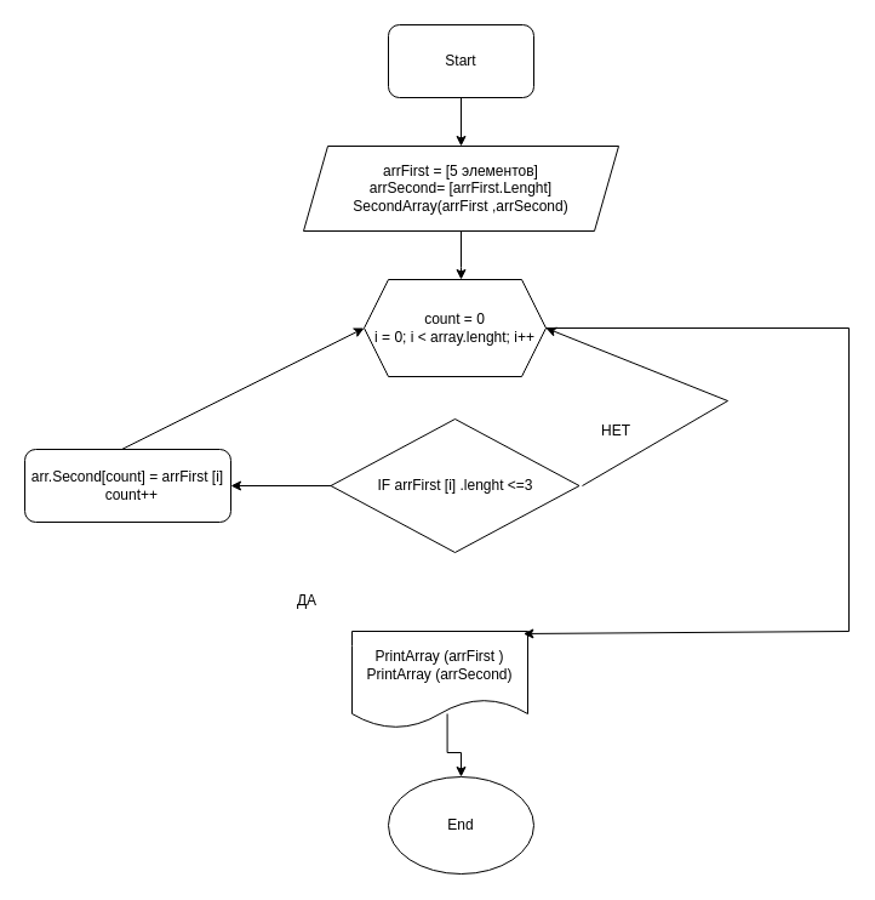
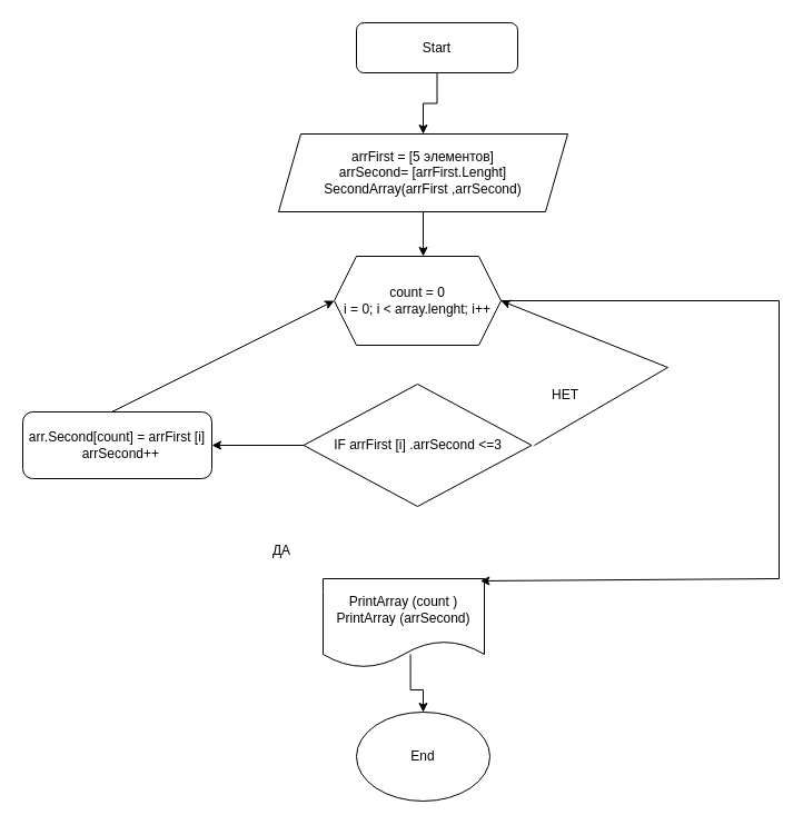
  <mxCell id="0" />
  <mxCell id="1" parent="0" />
  <mxCell id="2" value="" style="edgeStyle=orthogonalEdgeStyle;rounded=0;orthogonalLoop=1;jettySize=auto;html=1;" edge="1" parent="1" source="3" target="5"><mxGeometry relative="1" as="geometry" /></mxCell>
- <mxCell id="3" value="Start" style="rounded=1;whiteSpace=wrap;html=1;" vertex="1" parent="1"><mxGeometry x="320" y="20" width="120" height="60" as="geometry" /></mxCell>
+ <mxCell id="3" value="Start" style="rounded=1;whiteSpace=wrap;html=1;" vertex="1" parent="1"><mxGeometry x="320" y="20" width="145" height="45" as="geometry" /></mxCell>
  <mxCell id="4" value="" style="edgeStyle=orthogonalEdgeStyle;rounded=0;orthogonalLoop=1;jettySize=auto;html=1;" edge="1" parent="1" source="5" target="6"><mxGeometry relative="1" as="geometry"><Array as="points"><mxPoint x="380" y="220" /><mxPoint x="380" y="220" /></Array></mxGeometry></mxCell>
  <mxCell id="5" value="arrFirst = [5 элементов]&lt;br&gt;arrSecond= [arrFirst.Lenght]&lt;br&gt;SecondArray(arrFirst&amp;nbsp;,arrSecond)" style="shape=parallelogram;perimeter=parallelogramPerimeter;whiteSpace=wrap;html=1;fixedSize=1;" vertex="1" parent="1"><mxGeometry x="250" y="120" width="260" height="70" as="geometry" /></mxCell>
  <mxCell id="6" value="count = 0&lt;br&gt;i = 0; i &amp;lt; array.lenght; i++" style="shape=hexagon;perimeter=hexagonPerimeter2;whiteSpace=wrap;html=1;fixedSize=1;" vertex="1" parent="1"><mxGeometry x="300" y="230" width="150" height="80" as="geometry" /></mxCell>
  <mxCell id="7" value="" style="edgeStyle=orthogonalEdgeStyle;rounded=0;orthogonalLoop=1;jettySize=auto;html=1;" edge="1" parent="1" source="8" target="9"><mxGeometry relative="1" as="geometry" /></mxCell>
- <mxCell id="8" value="IF arrFirst&amp;nbsp;[i] .lenght &amp;lt;=3" style="rhombus;whiteSpace=wrap;html=1;" vertex="1" parent="1"><mxGeometry x="272.5" y="345" width="205" height="110" as="geometry" /></mxCell>
- <mxCell id="9" value="arr.Second[count] = arrFirst&amp;nbsp;[i]&lt;br&gt;&amp;nbsp; count++" style="rounded=1;whiteSpace=wrap;html=1;" vertex="1" parent="1"><mxGeometry x="20" y="370" width="170" height="60" as="geometry" /></mxCell>
+ <mxCell id="8" value="IF arrFirst&amp;nbsp;[i] .arrSecond &amp;lt;=3" style="rhombus;whiteSpace=wrap;html=1;" vertex="1" parent="1"><mxGeometry x="272.5" y="345" width="205" height="110" as="geometry" /></mxCell>
+ <mxCell id="9" value="arr.Second[count] = arrFirst&amp;nbsp;[i]&lt;br&gt;&amp;nbsp; arrSecond++" style="rounded=1;whiteSpace=wrap;html=1;" vertex="1" parent="1"><mxGeometry x="20" y="370" width="170" height="60" as="geometry" /></mxCell>
  <mxCell id="10" value="ДА" style="text;html=1;strokeColor=none;fillColor=none;align=center;verticalAlign=middle;whiteSpace=wrap;rounded=0;" vertex="1" parent="1"><mxGeometry x="217.5" y="480" width="70" height="30" as="geometry" /></mxCell>
  <mxCell id="11" value="" style="endArrow=classic;html=1;rounded=0;" edge="1" parent="1"><mxGeometry width="50" height="50" relative="1" as="geometry"><mxPoint x="480" y="400" as="sourcePoint" /><mxPoint x="450" y="270" as="targetPoint" /><Array as="points"><mxPoint x="600" y="330" /></Array></mxGeometry></mxCell>
  <mxCell id="12" value="НЕТ" style="text;html=1;strokeColor=none;fillColor=none;align=center;verticalAlign=middle;whiteSpace=wrap;rounded=0;" vertex="1" parent="1"><mxGeometry x="477.5" y="340" width="60" height="30" as="geometry" /></mxCell>
  <mxCell id="13" value="" style="endArrow=classic;html=1;rounded=0;entryX=0;entryY=0.5;entryDx=0;entryDy=0;" edge="1" parent="1" target="6"><mxGeometry width="50" height="50" relative="1" as="geometry"><mxPoint x="100" y="370" as="sourcePoint" /><mxPoint x="150" y="320" as="targetPoint" /></mxGeometry></mxCell>
  <mxCell id="14" value="" style="edgeStyle=orthogonalEdgeStyle;rounded=0;orthogonalLoop=1;jettySize=auto;html=1;exitX=0.542;exitY=0.85;exitDx=0;exitDy=0;exitPerimeter=0;" edge="1" parent="1" source="15" target="17"><mxGeometry relative="1" as="geometry" /></mxCell>
- <mxCell id="15" value="PrintArray (arrFirst&amp;nbsp;)&lt;br&gt;PrintArray (arrSecond)" style="shape=document;whiteSpace=wrap;html=1;boundedLbl=1;" vertex="1" parent="1"><mxGeometry x="290" y="520" width="145" height="80" as="geometry" /></mxCell>
+ <mxCell id="15" value="PrintArray (count&amp;nbsp;)&lt;br&gt;PrintArray (arrSecond)" style="shape=document;whiteSpace=wrap;html=1;boundedLbl=1;" vertex="1" parent="1"><mxGeometry x="290" y="520" width="145" height="80" as="geometry" /></mxCell>
  <mxCell id="16" value="" style="endArrow=classic;html=1;rounded=0;entryX=0.975;entryY=0.025;entryDx=0;entryDy=0;entryPerimeter=0;" edge="1" parent="1" target="15"><mxGeometry width="50" height="50" relative="1" as="geometry"><mxPoint x="450" y="270" as="sourcePoint" /><mxPoint x="720" y="270" as="targetPoint" /><Array as="points"><mxPoint x="700" y="270" /><mxPoint x="700" y="520" /></Array></mxGeometry></mxCell>
  <mxCell id="17" value="End" style="ellipse;whiteSpace=wrap;html=1;" vertex="1" parent="1"><mxGeometry x="320" y="640" width="120" height="80" as="geometry" /></mxCell>
